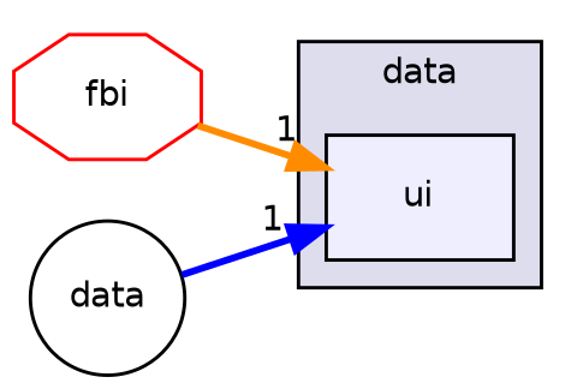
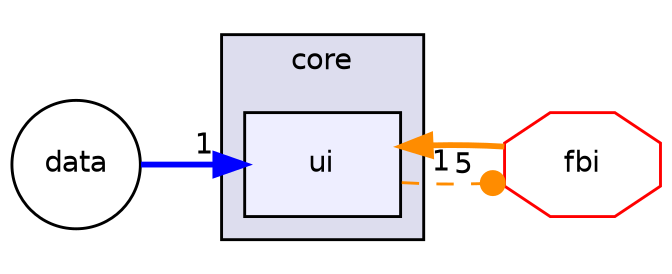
  digraph {
    compound=true
    rankdir=LR
    node [fontname=Helvetica fontsize=10 style=filled]
    edge [arrowhead=normal color=darkorange headlabel=1 labeldistance=1.5 labelfontname=Helvetica labelfontsize=10 style=bold]
    n1 [fillcolor="#eeeeff" label=ui pencolor=black shape=box]
    n2 [color=red fillcolor=white label=fbi shape=octagon]
    n3 [label=data shape=circle style=""]
    subgraph cluster_1 {
      bgcolor="#ddddee"
      fontname=Helvetica
      fontsize=10
-     label=data
+     label=core
      pencolor=black
      n1
    }
+   n1 -> n2 [arrowhead=dot headlabel=5 style=dashed]
    n2 -> n1
    n3 -> n1 [color=blue]
  }
